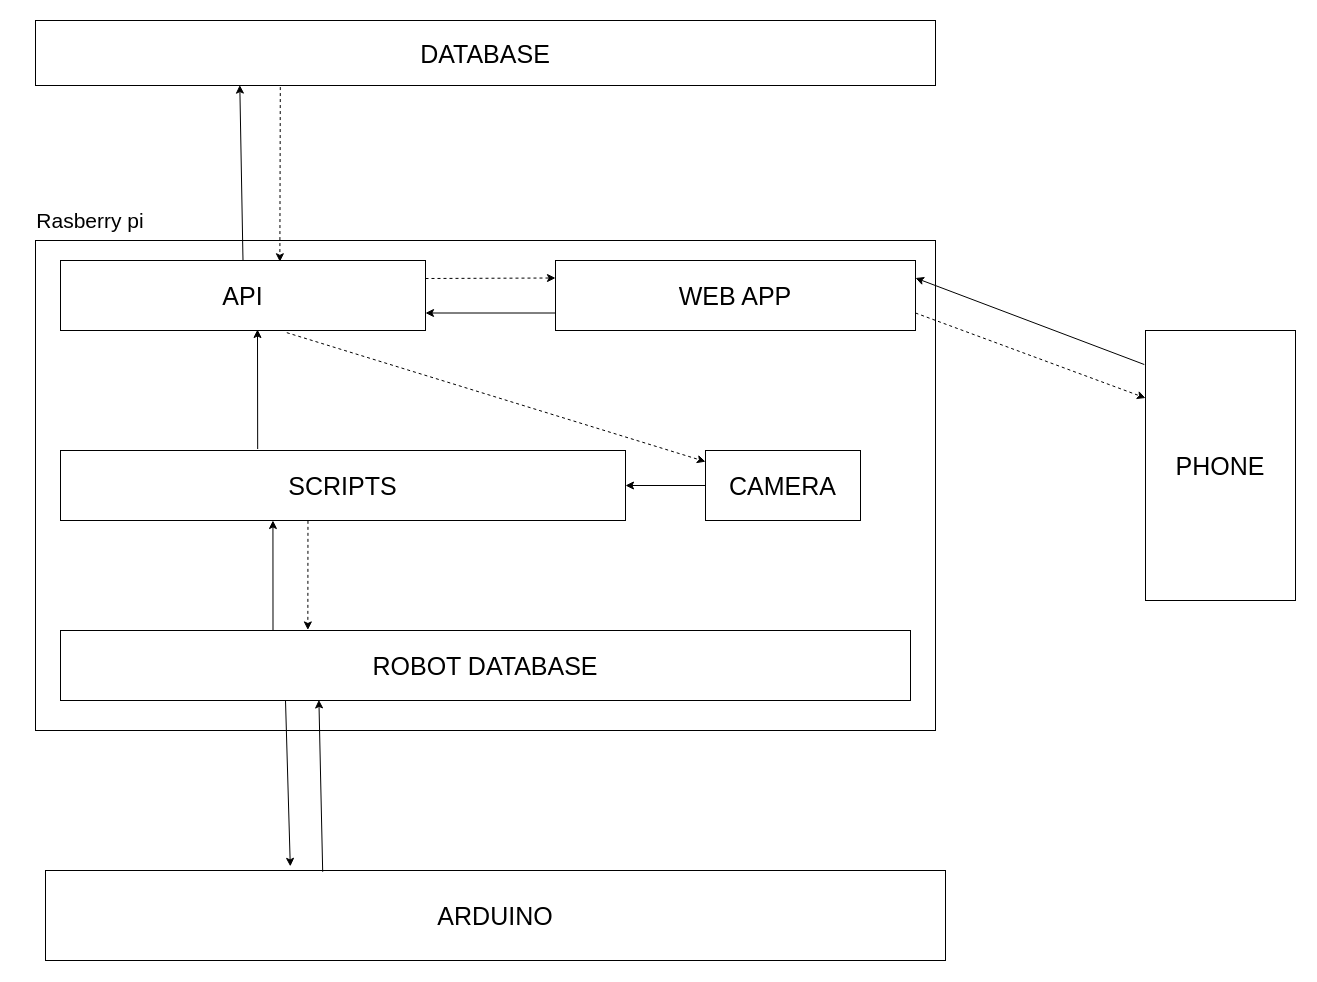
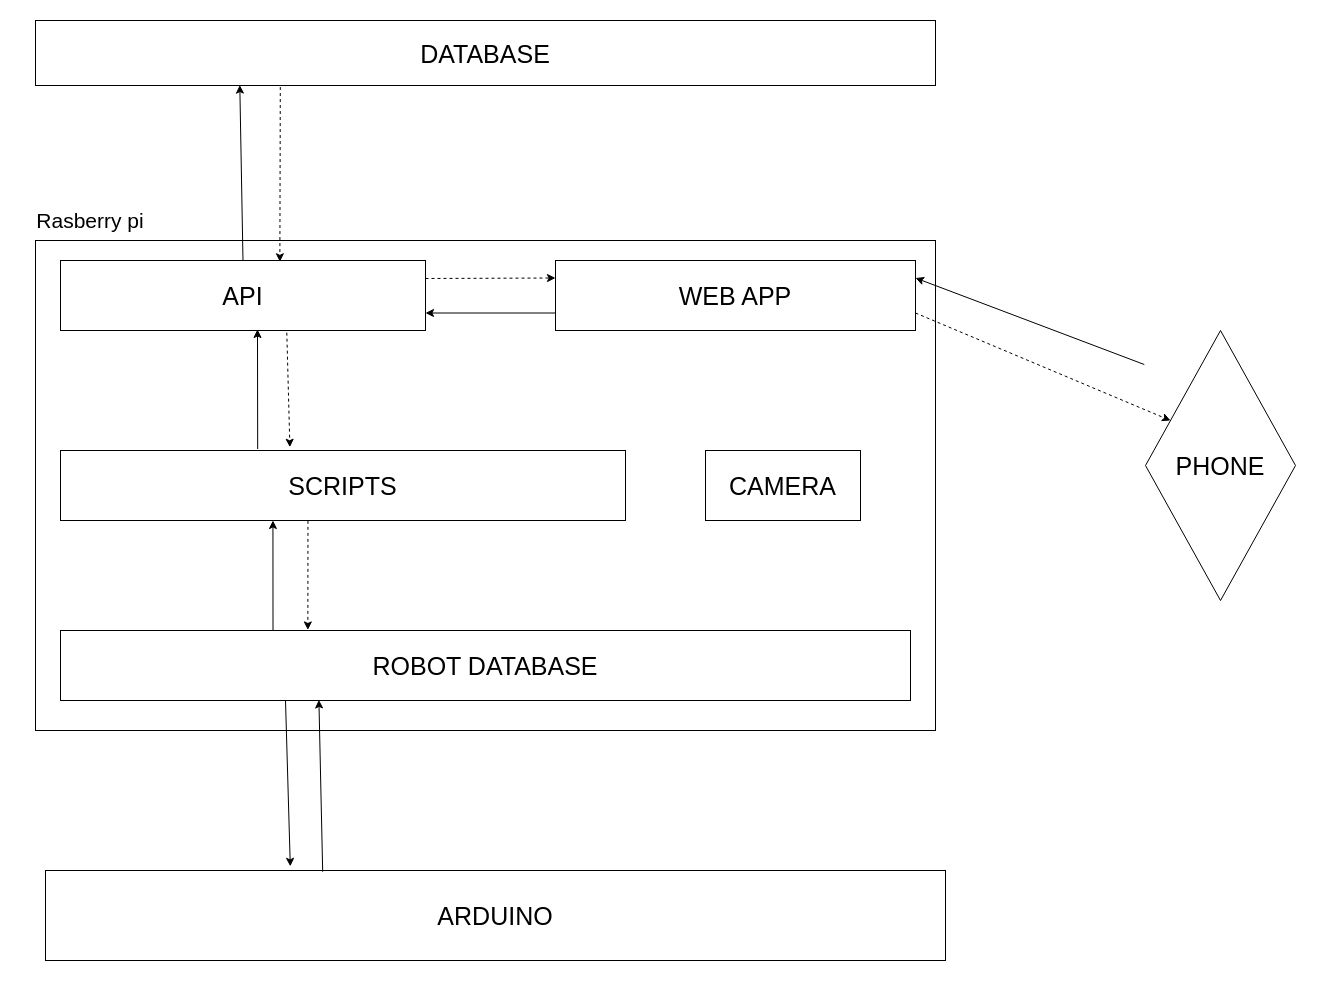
  <mxCell id="0" />
  <mxCell id="1" parent="0" />
  <mxCell id="2" value="&lt;font style=&quot;font-size: 25px&quot;&gt;DATABASE&lt;/font&gt;" style="rounded=0;whiteSpace=wrap;html=1;" vertex="1" parent="1"><mxGeometry x="35" y="20" width="900" height="65" as="geometry" /></mxCell>
  <mxCell id="3" value="" style="rounded=0;whiteSpace=wrap;html=1;" vertex="1" parent="1"><mxGeometry x="35" y="240" width="900" height="490" as="geometry" /></mxCell>
  <mxCell id="4" value="&lt;span style=&quot;font-size: 25px&quot;&gt;ARDUINO&lt;/span&gt;" style="rounded=0;whiteSpace=wrap;html=1;" vertex="1" parent="1"><mxGeometry x="45" y="870" width="900" height="90" as="geometry" /></mxCell>
  <mxCell id="5" value="&lt;span style=&quot;font-size: 25px&quot;&gt;API&lt;/span&gt;" style="rounded=0;whiteSpace=wrap;html=1;" vertex="1" parent="1"><mxGeometry x="60" y="260" width="365" height="70" as="geometry" /></mxCell>
  <mxCell id="6" value="&lt;span style=&quot;font-size: 25px&quot;&gt;WEB APP&lt;/span&gt;" style="rounded=0;whiteSpace=wrap;html=1;" vertex="1" parent="1"><mxGeometry x="555" y="260" width="360" height="70" as="geometry" /></mxCell>
  <mxCell id="7" value="&lt;span style=&quot;font-size: 25px&quot;&gt;ROBOT DATABASE&lt;/span&gt;" style="rounded=0;whiteSpace=wrap;html=1;" vertex="1" parent="1"><mxGeometry x="60" y="630" width="850" height="70" as="geometry" /></mxCell>
  <mxCell id="8" value="&lt;span style=&quot;font-size: 25px&quot;&gt;SCRIPTS&lt;/span&gt;" style="rounded=0;whiteSpace=wrap;html=1;" vertex="1" parent="1"><mxGeometry x="60" y="450" width="565" height="70" as="geometry" /></mxCell>
  <mxCell id="9" value="&lt;span style=&quot;font-size: 25px&quot;&gt;CAMERA&lt;/span&gt;" style="rounded=0;whiteSpace=wrap;html=1;" vertex="1" parent="1"><mxGeometry x="705" y="450" width="155" height="70" as="geometry" /></mxCell>
  <mxCell id="10" value="Rasberry pi" style="text;html=1;strokeColor=none;fillColor=none;align=center;verticalAlign=middle;whiteSpace=wrap;rounded=0;fontSize=21;" vertex="1" parent="1"><mxGeometry x="20" y="210" width="140" height="20" as="geometry" /></mxCell>
- <mxCell id="11" value="&lt;font style=&quot;font-size: 25px&quot;&gt;PHONE&lt;/font&gt;" style="rounded=0;whiteSpace=wrap;html=1;" vertex="1" parent="1"><mxGeometry x="1145" y="330" width="150" height="270" as="geometry" /></mxCell>
+ <mxCell id="11" value="&lt;font style=&quot;font-size: 25px&quot;&gt;PHONE&lt;/font&gt;" style="rhombus;whiteSpace=wrap;html=1;" vertex="1" parent="1"><mxGeometry x="1145" y="330" width="150" height="270" as="geometry" /></mxCell>
  <mxCell id="12" value="" style="endArrow=classic;html=1;fontSize=21;entryX=0;entryY=0.25;entryDx=0;entryDy=0;dashed=1;" edge="1" parent="1" target="6"><mxGeometry width="50" height="50" relative="1" as="geometry"><mxPoint x="425" y="278" as="sourcePoint" /><mxPoint x="515" y="270" as="targetPoint" /></mxGeometry></mxCell>
  <mxCell id="13" value="" style="endArrow=classic;html=1;fontSize=21;entryX=1;entryY=0.75;entryDx=0;entryDy=0;exitX=0;exitY=0.75;exitDx=0;exitDy=0;" edge="1" parent="1" source="6" target="5"><mxGeometry width="50" height="50" relative="1" as="geometry"><mxPoint x="405" y="380.5" as="sourcePoint" /><mxPoint x="535" y="380" as="targetPoint" /></mxGeometry></mxCell>
- <mxCell id="14" value="" style="endArrow=classic;html=1;fontSize=21;exitX=0;exitY=0.5;exitDx=0;exitDy=0;entryX=1;entryY=0.5;entryDx=0;entryDy=0;" edge="1" parent="1" source="9" target="8"><mxGeometry width="50" height="50" relative="1" as="geometry"><mxPoint x="995" y="490" as="sourcePoint" /><mxPoint x="1045" y="440" as="targetPoint" /></mxGeometry></mxCell>
  <mxCell id="15" value="" style="endArrow=classic;html=1;fontSize=21;entryX=0.376;entryY=1;entryDx=0;entryDy=0;exitX=0.25;exitY=0;exitDx=0;exitDy=0;entryPerimeter=0;" edge="1" parent="1" source="7" target="8"><mxGeometry width="50" height="50" relative="1" as="geometry"><mxPoint x="-65" y="590" as="sourcePoint" /><mxPoint x="-15" y="540" as="targetPoint" /></mxGeometry></mxCell>
  <mxCell id="16" value="" style="endArrow=classic;html=1;fontSize=21;entryX=0.291;entryY=-0.008;entryDx=0;entryDy=0;dashed=1;exitX=0.438;exitY=1.005;exitDx=0;exitDy=0;exitPerimeter=0;entryPerimeter=0;" edge="1" parent="1" source="8" target="7"><mxGeometry width="50" height="50" relative="1" as="geometry"><mxPoint x="435" y="288" as="sourcePoint" /><mxPoint x="565" y="287.5" as="targetPoint" /></mxGeometry></mxCell>
  <mxCell id="17" value="" style="endArrow=classic;html=1;fontSize=21;exitX=0.349;exitY=-0.021;exitDx=0;exitDy=0;exitPerimeter=0;" edge="1" parent="1" source="8"><mxGeometry width="50" height="50" relative="1" as="geometry"><mxPoint x="282.5" y="640" as="sourcePoint" /><mxPoint x="257" y="329" as="targetPoint" /></mxGeometry></mxCell>
- <mxCell id="18" value="" style="endArrow=classic;html=1;fontSize=21;dashed=1;exitX=0.62;exitY=1.031;exitDx=0;exitDy=0;exitPerimeter=0;" edge="1" parent="1" source="5" target="9"><mxGeometry width="50" height="50" relative="1" as="geometry"><mxPoint x="317.47" y="530.35" as="sourcePoint" /><mxPoint x="317.35" y="639.44" as="targetPoint" /></mxGeometry></mxCell>
+ <mxCell id="18" value="" style="endArrow=classic;html=1;fontSize=21;entryX=0.406;entryY=-0.047;entryDx=0;entryDy=0;dashed=1;exitX=0.62;exitY=1.031;exitDx=0;exitDy=0;exitPerimeter=0;entryPerimeter=0;" edge="1" parent="1" source="5" target="8"><mxGeometry width="50" height="50" relative="1" as="geometry"><mxPoint x="317.47" y="530.35" as="sourcePoint" /><mxPoint x="317.35" y="639.44" as="targetPoint" /></mxGeometry></mxCell>
  <mxCell id="19" value="" style="endArrow=classic;html=1;fontSize=21;exitX=0.5;exitY=0;exitDx=0;exitDy=0;entryX=0.227;entryY=0.994;entryDx=0;entryDy=0;entryPerimeter=0;" edge="1" parent="1" source="5" target="2"><mxGeometry width="50" height="50" relative="1" as="geometry"><mxPoint x="267.185" y="458.53" as="sourcePoint" /><mxPoint x="267" y="339" as="targetPoint" /></mxGeometry></mxCell>
  <mxCell id="20" value="" style="endArrow=classic;html=1;fontSize=21;dashed=1;exitX=0.272;exitY=1.024;exitDx=0;exitDy=0;exitPerimeter=0;entryX=0.601;entryY=0.018;entryDx=0;entryDy=0;entryPerimeter=0;" edge="1" parent="1" source="2" target="5"><mxGeometry width="50" height="50" relative="1" as="geometry"><mxPoint x="296.3" y="342.17" as="sourcePoint" /><mxPoint x="299.39" y="456.71" as="targetPoint" /></mxGeometry></mxCell>
  <mxCell id="21" value="" style="endArrow=classic;html=1;fontSize=21;entryX=1;entryY=0.25;entryDx=0;entryDy=0;exitX=-0.008;exitY=0.126;exitDx=0;exitDy=0;exitPerimeter=0;" edge="1" parent="1" source="11" target="6"><mxGeometry width="50" height="50" relative="1" as="geometry"><mxPoint x="1045" y="420" as="sourcePoint" /><mxPoint x="1095" y="370" as="targetPoint" /></mxGeometry></mxCell>
  <mxCell id="22" value="" style="endArrow=classic;html=1;fontSize=21;entryX=0;entryY=0.25;entryDx=0;entryDy=0;dashed=1;exitX=1;exitY=0.75;exitDx=0;exitDy=0;" edge="1" parent="1" source="6" target="11"><mxGeometry width="50" height="50" relative="1" as="geometry"><mxPoint x="435" y="288" as="sourcePoint" /><mxPoint x="565" y="287.5" as="targetPoint" /></mxGeometry></mxCell>
  <mxCell id="23" value="" style="endArrow=classic;html=1;fontSize=21;entryX=0.272;entryY=-0.046;entryDx=0;entryDy=0;entryPerimeter=0;" edge="1" parent="1" target="4"><mxGeometry width="50" height="50" relative="1" as="geometry"><mxPoint x="285" y="700" as="sourcePoint" /><mxPoint x="282.44" y="530" as="targetPoint" /></mxGeometry></mxCell>
  <mxCell id="24" value="" style="endArrow=classic;html=1;fontSize=21;entryX=0.304;entryY=0.992;entryDx=0;entryDy=0;entryPerimeter=0;exitX=0.308;exitY=0.014;exitDx=0;exitDy=0;exitPerimeter=0;" edge="1" parent="1" source="4" target="7"><mxGeometry width="50" height="50" relative="1" as="geometry"><mxPoint x="295" y="710" as="sourcePoint" /><mxPoint x="294.8" y="865.86" as="targetPoint" /></mxGeometry></mxCell>
